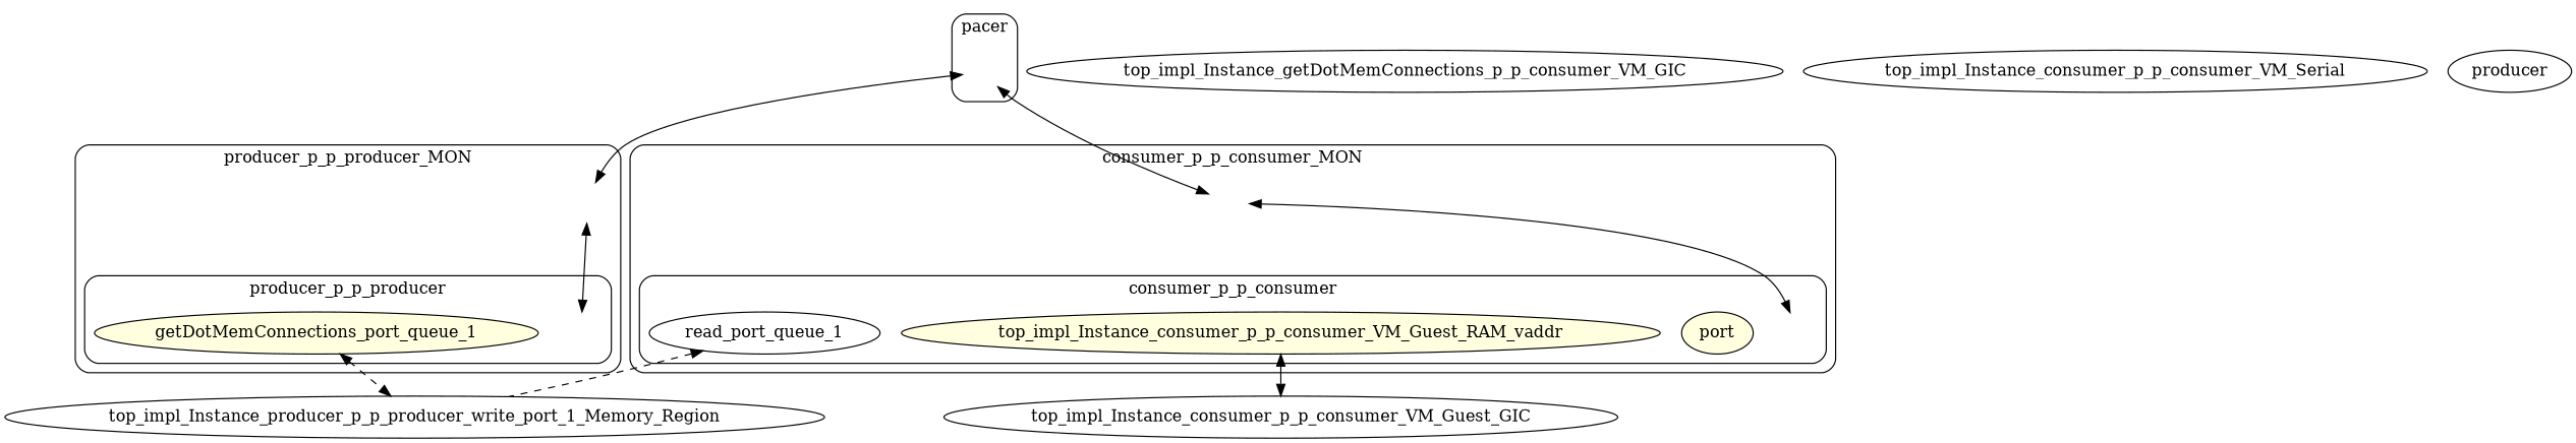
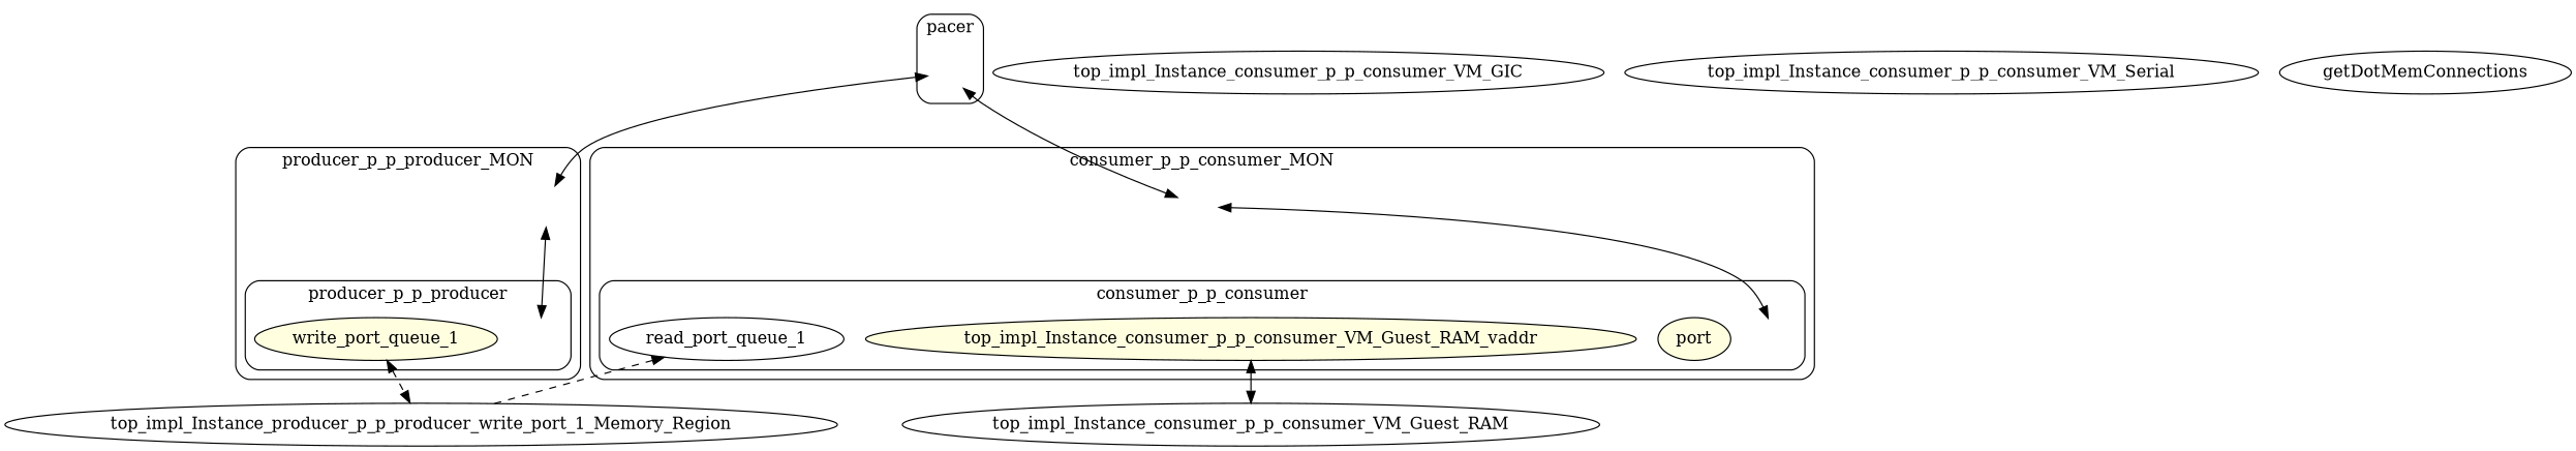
  digraph {
    compound=true
    style=rounded
    node [style=filled fillcolor=white]
    edge [dir=both minlen=2]
    producer_p_p_producer_INVIS [fixedsize=true height=.5 style=invis width=.5 fillcolor=""]
-   n2 [fillcolor=lightyellow label=getDotMemConnections_port_queue_1]
+   n2 [fillcolor=lightyellow label=write_port_queue_1]
    producer_p_p_producer_MON_INVIS [fixedsize=true height=.5 style=invis width=.5 fillcolor=""]
    consumer_p_p_consumer_INVIS [fixedsize=true height=.5 style=invis width=.5 fillcolor=""]
    n5 [fillcolor=lightyellow label=port]
    n6 [fillcolor=lightyellow label=top_impl_Instance_consumer_p_p_consumer_VM_Guest_RAM_vaddr]
    n7 [label=read_port_queue_1]
    consumer_p_p_consumer_MON_INVIS [fixedsize=true height=.5 style=invis width=.5 fillcolor=""]
    pacer_INVIS [fixedsize=true height=.5 style=invis width=.5 fillcolor=""]
    top_impl_Instance_producer_p_p_producer_write_port_1_Memory_Region
-   top_impl_Instance_consumer_p_p_consumer_VM_Guest_RAM [label=top_impl_Instance_consumer_p_p_consumer_VM_Guest_GIC]
-   top_impl_Instance_consumer_p_p_consumer_VM_GIC [label=top_impl_Instance_getDotMemConnections_p_p_consumer_VM_GIC]
+   top_impl_Instance_consumer_p_p_consumer_VM_Guest_RAM
+   top_impl_Instance_consumer_p_p_consumer_VM_GIC
    top_impl_Instance_consumer_p_p_consumer_VM_Serial
-   getDotMemConnections [label=producer]
+   getDotMemConnections
    subgraph cluster_1 {
      label=producer_p_p_producer_MON
      producer_p_p_producer_MON_INVIS
      subgraph cluster_2 {
        label=producer_p_p_producer
        producer_p_p_producer_INVIS
        n2
      }
    }
    subgraph cluster_3 {
      label=consumer_p_p_consumer_MON
      consumer_p_p_consumer_MON_INVIS
      subgraph cluster_4 {
        label=consumer_p_p_consumer
        consumer_p_p_consumer_INVIS
        n5
        n6
        n7
      }
    }
    subgraph cluster_5 {
      label=pacer
      pacer_INVIS
    }
    n2 -> top_impl_Instance_producer_p_p_producer_write_port_1_Memory_Region [style=dashed minlen=""]
    producer_p_p_producer_MON_INVIS -> producer_p_p_producer_INVIS
    n6 -> top_impl_Instance_consumer_p_p_consumer_VM_Guest_RAM [style=solid minlen=""]
    n7 -> top_impl_Instance_producer_p_p_producer_write_port_1_Memory_Region [dir=back style=dashed minlen=""]
    consumer_p_p_consumer_MON_INVIS -> consumer_p_p_consumer_INVIS
    pacer_INVIS -> producer_p_p_producer_MON_INVIS
    pacer_INVIS -> consumer_p_p_consumer_MON_INVIS
  }
